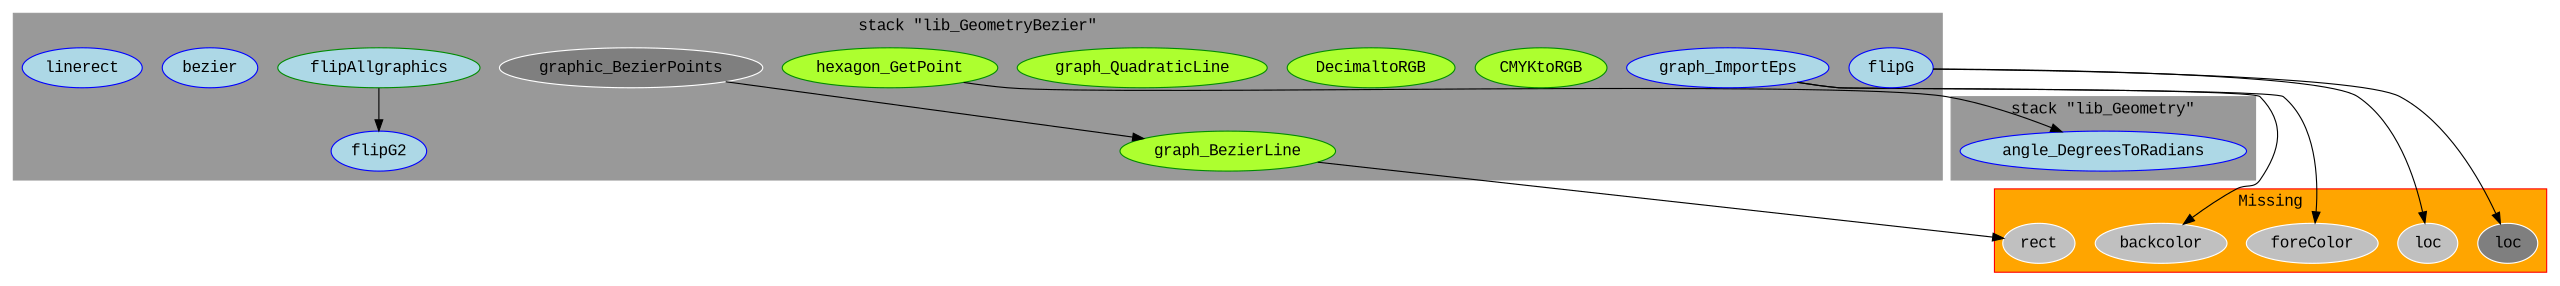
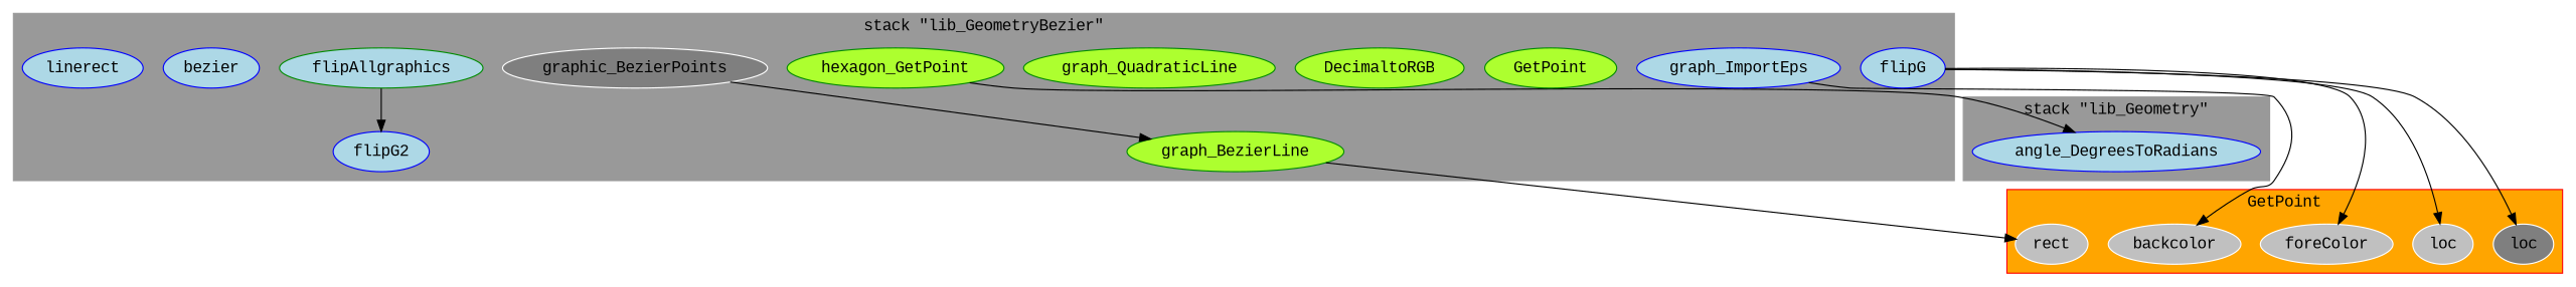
  digraph {
    clusterrank=true
    fontname="Liberation Mono"
    node [color=white fillcolor=LightBlue fontname="Liberation Mono" style=filled]
    edge [fontname="Liberation Mono"]
    n1 [fillcolor=grey50 label=loc]
    n2 [fillcolor=grey50 label=graphic_BezierPoints]
    n3 [color=Green4 fillcolor=GreenYellow label=hexagon_GetPoint]
-   n4 [color=Green4 fillcolor=GreenYellow label=CMYKtoRGB]
+   n4 [color=Green4 fillcolor=GreenYellow label=GetPoint]
    n5 [color=Green4 fillcolor=GreenYellow label=DecimaltoRGB]
    n6 [color=Green4 fillcolor=GreenYellow label=graph_QuadraticLine]
    n7 [color=Green4 fillcolor=GreenYellow label=graph_BezierLine]
    n8 [color=Blue label=graph_ImportEps]
    n9 [color=Blue label=angle_DegreesToRadians]
    n10 [color=Blue label=flipG]
    n11 [color=Green4 label=flipAllgraphics]
    n12 [color=Blue label=bezier]
    n13 [color=Blue label=flipG2]
    n14 [color=Blue label=linerect]
    n15 [fillcolor=grey label=foreColor]
    n16 [fillcolor=grey label=rect]
    n17 [fillcolor=grey label=loc]
    n18 [fillcolor=grey label=backcolor]
    subgraph sub_1 {
      n1
      n2
    }
    subgraph sub_2 {
      n3
      n4
      n5
      n6
      n7
    }
    subgraph sub_3 {
      n8
      n9
      n10
      n11
      n12
      n13
      n14
    }
    subgraph sub_4 {
      n15
      n16
      n17
      n18
    }
    subgraph cluster_5 {
      color=red
      fillcolor=orange
-     label=Missing
+     label=GetPoint
      style=filled
      n1
      n15
      n16
      n17
      n18
    }
    subgraph cluster_6 {
      color=grey60
      fillcolor=grey60
      label="stack \"lib_Geometry\""
      style=filled
      n9
    }
    subgraph cluster_7 {
      color=grey60
      fillcolor=grey60
      label="stack \"lib_GeometryBezier\""
      style=filled
      n2
      n3
      n4
      n5
      n6
      n7
      n8
      n10
      n11
      n12
      n13
      n14
    }
    n2 -> n7
    n3 -> n9
    n7 -> n16
-   n8 -> n15
+   n10 -> n15
    n8 -> n18
    n10 -> n1
    n10 -> n17
    n11 -> n13
  }
